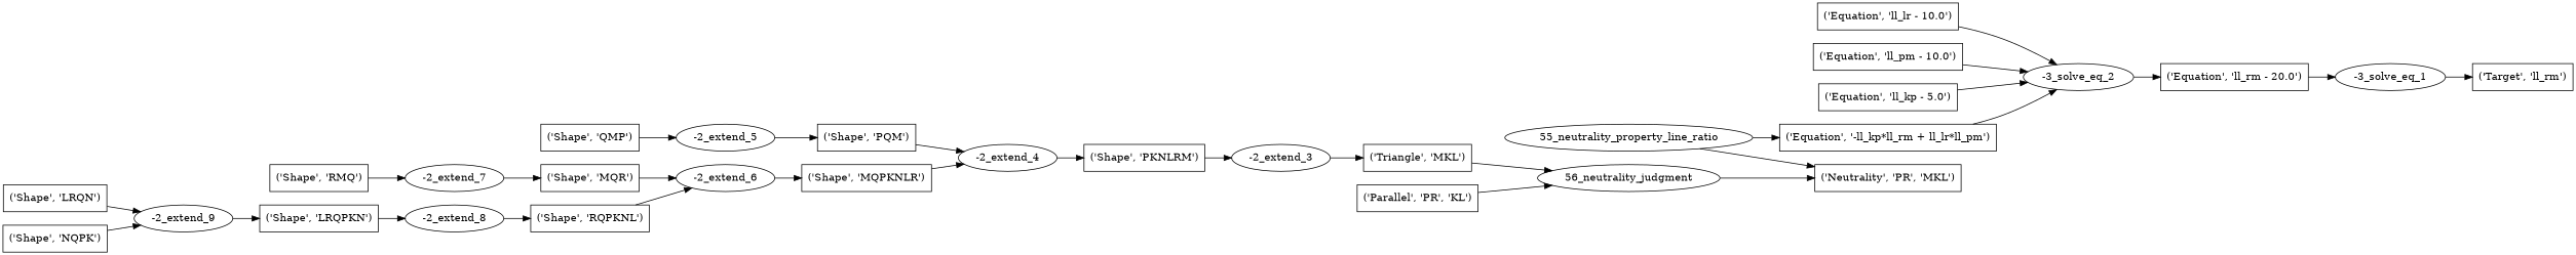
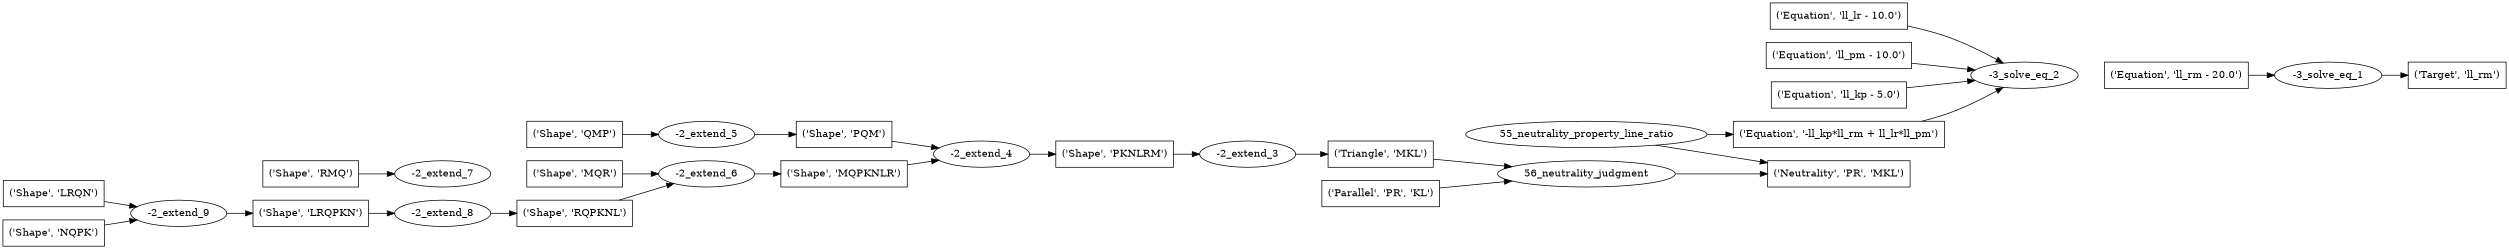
  digraph {
    rankdir=LR
    node [shape=box]
    n1 [label="('Target', 'll_rm')"]
    n2 [label="-3_solve_eq_1" shape=""]
    n3 [label="('Equation', 'll_rm - 20.0')"]
    n4 [label="-3_solve_eq_2" shape=""]
    n5 [label="('Equation', 'll_lr - 10.0')"]
    n6 [label="('Equation', 'll_pm - 10.0')"]
    n7 [label="('Equation', 'll_kp - 5.0')"]
    n8 [label="('Equation', '-ll_kp*ll_rm + ll_lr*ll_pm')"]
    n9 [label="55_neutrality_property_line_ratio" shape=""]
    n10 [label="('Neutrality', 'PR', 'MKL')"]
    n11 [label="56_neutrality_judgment" shape=""]
    n12 [label="('Triangle', 'MKL')"]
    n13 [label="('Parallel', 'PR', 'KL')"]
    n14 [label="-2_extend_3" shape=""]
    n15 [label="('Shape', 'PKNLRM')"]
    n16 [label="-2_extend_4" shape=""]
    n17 [label="('Shape', 'PQM')"]
    n18 [label="('Shape', 'MQPKNLR')"]
    n19 [label="-2_extend_5" shape=""]
    n20 [label="('Shape', 'QMP')"]
    n21 [label="-2_extend_6" shape=""]
    n22 [label="('Shape', 'MQR')"]
    n23 [label="('Shape', 'RQPKNL')"]
    n24 [label="-2_extend_7" shape=""]
    n25 [label="('Shape', 'RMQ')"]
    n26 [label="-2_extend_8" shape=""]
    n27 [label="('Shape', 'LRQPKN')"]
    n28 [label="-2_extend_9" shape=""]
    n29 [label="('Shape', 'LRQN')"]
    n30 [label="('Shape', 'NQPK')"]
    n2 -> n1
    n3 -> n2
-   n4 -> n3
    n5 -> n4
    n6 -> n4
    n7 -> n4
    n8 -> n4
    n9 -> n8
    n9 -> n10
    n11 -> n10
    n12 -> n11
    n13 -> n11
    n14 -> n12
    n15 -> n14
    n16 -> n15
    n17 -> n16
    n18 -> n16
    n19 -> n17
    n20 -> n19
    n21 -> n18
    n22 -> n21
    n23 -> n21
-   n24 -> n22
    n25 -> n24
    n26 -> n23
    n27 -> n26
    n28 -> n27
    n29 -> n28
    n30 -> n28
  }
